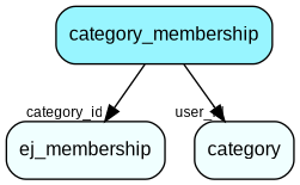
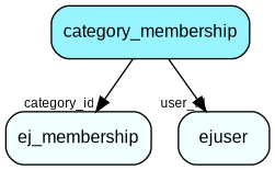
  digraph {
    fontname="Liberation Sans"
    node [fillcolor=azure1 fontname="Liberation Sans" fontsize=12 shape=box style="rounded, filled"]
    edge [fontname="Liberation Sans" fontsize=9]
    category_membership [fillcolor=cadetblue1]
    n2 [label=ej_membership]
-   ejuser [label=category]
+   ejuser
    category_membership -> n2 [headlabel=category_id]
    category_membership -> ejuser [headlabel=user_id]
  }
